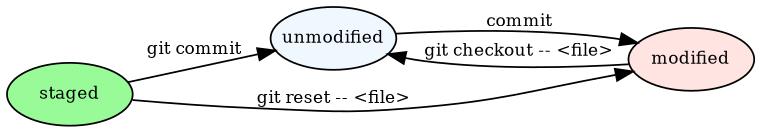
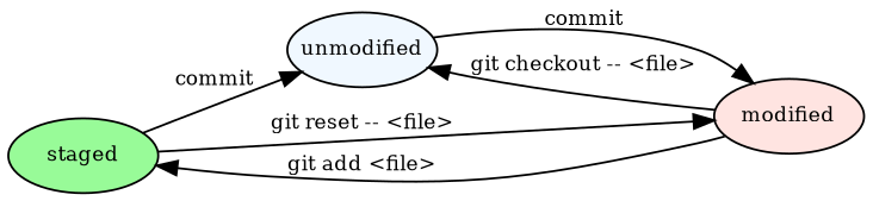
  digraph {
    nodesep=0.3
    rankdir=LR
    ranksep=0.2
    node [fixedsize=true fontsize=10 style=filled]
    edge [fontsize=10]
    staged [fillcolor=palegreen width=1]
    unmodified [fillcolor=aliceblue width=1]
    modified [fillcolor=mistyrose width=1]
-   staged -> unmodified [label="git commit"]
+   staged -> unmodified [label=commit]
    staged -> modified [label="git reset -- <file>"]
    unmodified -> modified [label=commit]
+   modified -> staged [label="git add <file>"]
    modified -> unmodified [label="git checkout -- <file>"]
  }
